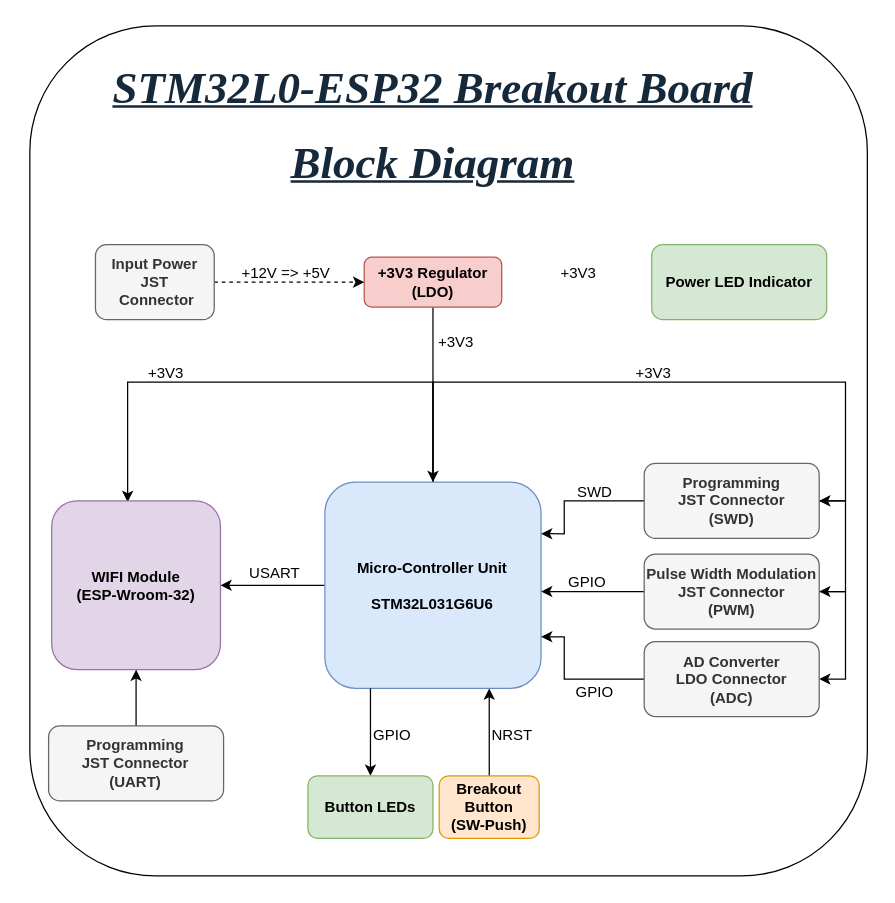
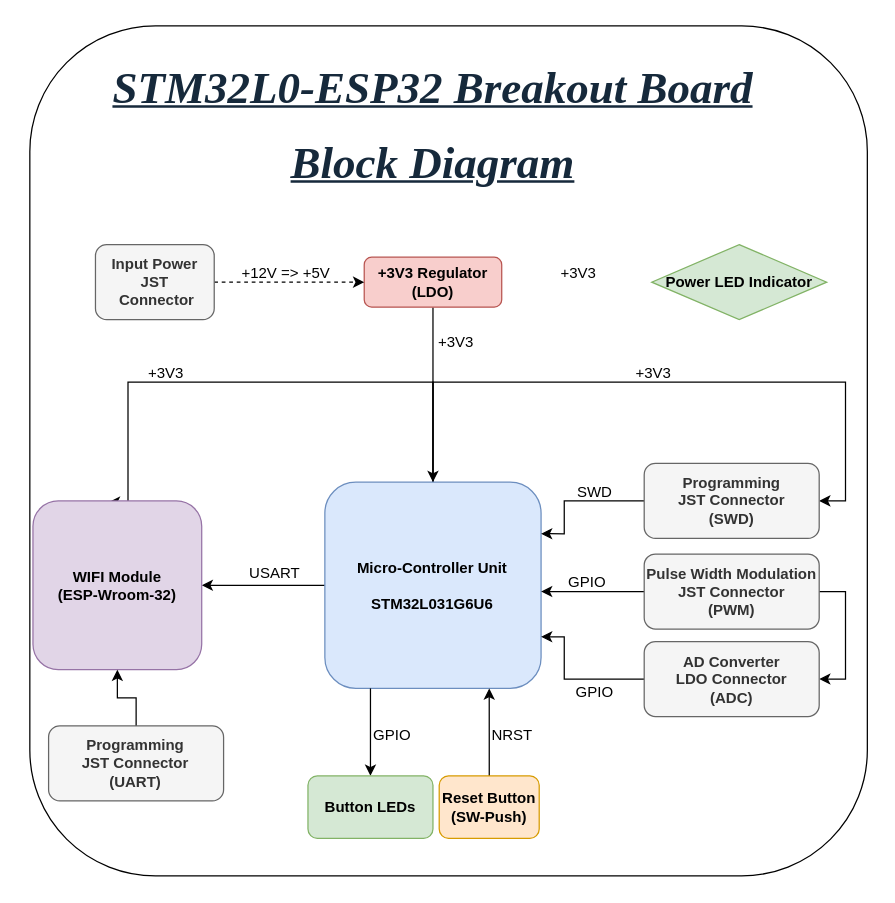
  <mxCell id="0" />
  <mxCell id="1" parent="0" />
  <mxCell id="2" value="" style="rounded=1;labelBackgroundColor=none;html=1;whiteSpace=wrap;fontColor=default;strokeColor=default;" parent="1" vertex="1"><mxGeometry x="23.37" y="20" width="670" height="680" as="geometry" /></mxCell>
  <mxCell id="3" style="edgeStyle=orthogonalEdgeStyle;rounded=0;orthogonalLoop=1;jettySize=auto;html=1;entryX=0.5;entryY=0;entryDx=0;entryDy=0;" edge="1" parent="1" source="4" target="10"><mxGeometry relative="1" as="geometry" /></mxCell>
  <mxCell id="4" value="&lt;b&gt;+3V3 Regulator&lt;br&gt;(LDO)&lt;/b&gt;" style="rounded=1;whiteSpace=wrap;html=1;fillColor=#f8cecc;strokeColor=#b85450;" parent="1" vertex="1"><mxGeometry x="290.88" y="205" width="110" height="40" as="geometry" /></mxCell>
  <mxCell id="5" style="edgeStyle=orthogonalEdgeStyle;rounded=0;orthogonalLoop=1;jettySize=auto;html=1;entryX=0;entryY=0.5;entryDx=0;entryDy=0;dashed=1;" parent="1" source="6" target="4" edge="1"><mxGeometry relative="1" as="geometry" /></mxCell>
  <mxCell id="6" value="&lt;b&gt;Input Power JST&lt;br&gt;&amp;nbsp;Connector&lt;/b&gt;" style="rounded=1;whiteSpace=wrap;html=1;fillColor=#f5f5f5;fontColor=#333333;strokeColor=#666666;" parent="1" vertex="1"><mxGeometry x="75.87" y="195" width="95.01" height="60" as="geometry" /></mxCell>
  <mxCell id="7" style="edgeStyle=orthogonalEdgeStyle;rounded=0;orthogonalLoop=1;jettySize=auto;html=1;entryX=1;entryY=0.5;entryDx=0;entryDy=0;" edge="1" parent="1" source="10" target="19"><mxGeometry relative="1" as="geometry" /></mxCell>
  <mxCell id="8" style="edgeStyle=orthogonalEdgeStyle;rounded=0;orthogonalLoop=1;jettySize=auto;html=1;entryX=0.45;entryY=0.007;entryDx=0;entryDy=0;entryPerimeter=0;exitX=0.5;exitY=0;exitDx=0;exitDy=0;" edge="1" parent="1" source="10" target="19"><mxGeometry relative="1" as="geometry"><Array as="points"><mxPoint x="345.87" y="305" /><mxPoint x="101.87" y="305" /></Array></mxGeometry></mxCell>
  <mxCell id="9" style="edgeStyle=orthogonalEdgeStyle;rounded=0;orthogonalLoop=1;jettySize=auto;html=1;exitX=0.5;exitY=0;exitDx=0;exitDy=0;entryX=1;entryY=0.5;entryDx=0;entryDy=0;" edge="1" parent="1" source="10" target="13"><mxGeometry relative="1" as="geometry"><mxPoint x="675.87" y="400" as="targetPoint" /><Array as="points"><mxPoint x="345.87" y="305" /><mxPoint x="675.87" y="305" /><mxPoint x="675.87" y="400" /></Array></mxGeometry></mxCell>
  <mxCell id="10" value="&lt;b&gt;Micro-Controller Unit&lt;br&gt;&lt;br&gt;STM32L031G6U6&lt;/b&gt;" style="rounded=1;whiteSpace=wrap;html=1;fillColor=#dae8fc;strokeColor=#6c8ebf;" parent="1" vertex="1"><mxGeometry x="259.39" y="385" width="172.97" height="165" as="geometry" /></mxCell>
- <mxCell id="11" style="edgeStyle=orthogonalEdgeStyle;rounded=0;orthogonalLoop=1;jettySize=auto;html=1;entryX=1;entryY=0.5;entryDx=0;entryDy=0;exitX=1;exitY=0.5;exitDx=0;exitDy=0;" edge="1" parent="1" source="13" target="16"><mxGeometry relative="1" as="geometry"><Array as="points"><mxPoint x="675.87" y="400" /><mxPoint x="675.87" y="473" /></Array></mxGeometry></mxCell>
  <mxCell id="12" style="edgeStyle=orthogonalEdgeStyle;rounded=0;orthogonalLoop=1;jettySize=auto;html=1;entryX=1;entryY=0.25;entryDx=0;entryDy=0;" edge="1" parent="1" source="13" target="10"><mxGeometry x="-0.15" y="-18" relative="1" as="geometry"><Array as="points"><mxPoint x="450.87" y="400" /><mxPoint x="450.87" y="426" /></Array><mxPoint as="offset" /></mxGeometry></mxCell>
  <mxCell id="13" value="&lt;b&gt;Programming&lt;br&gt;JST Connector&lt;br&gt;(SWD)&lt;/b&gt;" style="rounded=1;whiteSpace=wrap;html=1;fillColor=#f5f5f5;fontColor=#333333;strokeColor=#666666;" parent="1" vertex="1"><mxGeometry x="514.86" y="370" width="140" height="60" as="geometry" /></mxCell>
  <mxCell id="14" style="edgeStyle=orthogonalEdgeStyle;rounded=0;orthogonalLoop=1;jettySize=auto;html=1;entryX=1;entryY=0.5;entryDx=0;entryDy=0;exitX=1;exitY=0.5;exitDx=0;exitDy=0;" parent="1" source="16" target="18" edge="1"><mxGeometry relative="1" as="geometry"><Array as="points"><mxPoint x="675.87" y="473" /><mxPoint x="675.87" y="543" /></Array></mxGeometry></mxCell>
  <mxCell id="15" style="edgeStyle=orthogonalEdgeStyle;rounded=0;orthogonalLoop=1;jettySize=auto;html=1;entryX=0;entryY=1;entryDx=0;entryDy=0;" edge="1" parent="1" source="16" target="31"><mxGeometry relative="1" as="geometry"><Array as="points"><mxPoint x="494.87" y="473" /><mxPoint x="432.87" y="473" /></Array></mxGeometry></mxCell>
  <mxCell id="16" value="&lt;b&gt;Pulse Width Modulation&lt;br&gt;JST Connector&lt;br&gt;(PWM)&lt;/b&gt;" style="rounded=1;whiteSpace=wrap;html=1;fillColor=#f5f5f5;fontColor=#333333;strokeColor=#666666;" parent="1" vertex="1"><mxGeometry x="514.86" y="442.5" width="140" height="60" as="geometry" /></mxCell>
  <mxCell id="17" style="edgeStyle=orthogonalEdgeStyle;rounded=0;orthogonalLoop=1;jettySize=auto;html=1;entryX=1;entryY=0.75;entryDx=0;entryDy=0;" edge="1" parent="1" source="18" target="10"><mxGeometry x="-0.075" y="18" relative="1" as="geometry"><Array as="points"><mxPoint x="450.87" y="543" /><mxPoint x="450.87" y="509" /></Array><mxPoint as="offset" /></mxGeometry></mxCell>
  <mxCell id="18" value="&lt;b&gt;AD Converter&lt;br&gt;LDO Connector&lt;br&gt;(ADC)&lt;/b&gt;" style="rounded=1;whiteSpace=wrap;html=1;fillColor=#f5f5f5;fontColor=#333333;strokeColor=#666666;" parent="1" vertex="1"><mxGeometry x="514.86" y="512.5" width="140" height="60" as="geometry" /></mxCell>
- <mxCell id="19" value="&lt;b&gt;WIFI Module&lt;br&gt;(ESP-Wroom-32)&lt;/b&gt;" style="rounded=1;whiteSpace=wrap;html=1;fillColor=#e1d5e7;strokeColor=#9673a6;" parent="1" vertex="1"><mxGeometry x="40.87" y="400" width="135" height="135" as="geometry" /></mxCell>
+ <mxCell id="19" value="&lt;b&gt;WIFI Module&lt;br&gt;(ESP-Wroom-32)&lt;/b&gt;" style="rounded=1;whiteSpace=wrap;html=1;fillColor=#e1d5e7;strokeColor=#9673a6;" parent="1" vertex="1"><mxGeometry x="25.87" y="400" width="135" height="135" as="geometry" /></mxCell>
  <mxCell id="20" style="edgeStyle=orthogonalEdgeStyle;rounded=0;orthogonalLoop=1;jettySize=auto;html=1;entryX=0.5;entryY=0;entryDx=0;entryDy=0;" parent="1" target="21" edge="1"><mxGeometry relative="1" as="geometry"><Array as="points"><mxPoint x="295.87" y="550" /></Array><mxPoint x="295.87" y="550" as="sourcePoint" /></mxGeometry></mxCell>
  <mxCell id="21" value="&lt;b&gt;Button LEDs&lt;/b&gt;" style="rounded=1;whiteSpace=wrap;html=1;fillColor=#d5e8d4;strokeColor=#82b366;" parent="1" vertex="1"><mxGeometry x="245.87" y="620" width="100" height="50" as="geometry" /></mxCell>
- <mxCell id="22" value="&lt;b&gt;Power LED Indicator&lt;/b&gt;" style="rounded=1;whiteSpace=wrap;html=1;fillColor=#d5e8d4;strokeColor=#82b366;" parent="1" vertex="1"><mxGeometry x="520.87" y="195" width="140" height="60" as="geometry" /></mxCell>
+ <mxCell id="22" value="&lt;b&gt;Power LED Indicator&lt;/b&gt;" style="rhombus;whiteSpace=wrap;html=1;fillColor=#d5e8d4;strokeColor=#82b366;" parent="1" vertex="1"><mxGeometry x="520.87" y="195" width="140" height="60" as="geometry" /></mxCell>
  <mxCell id="23" style="edgeStyle=orthogonalEdgeStyle;rounded=0;orthogonalLoop=1;jettySize=auto;html=1;" parent="1" source="24" edge="1"><mxGeometry relative="1" as="geometry"><mxPoint x="390.87" y="550" as="targetPoint" /></mxGeometry></mxCell>
- <mxCell id="24" value="&lt;b&gt;Breakout Button&lt;br&gt;(SW-Push)&lt;br&gt;&lt;/b&gt;" style="rounded=1;whiteSpace=wrap;html=1;fillColor=#ffe6cc;strokeColor=#d79b00;" parent="1" vertex="1"><mxGeometry x="350.87" y="620" width="80" height="50" as="geometry" /></mxCell>
+ <mxCell id="24" value="&lt;b&gt;Reset Button&lt;br&gt;(SW-Push)&lt;br&gt;&lt;/b&gt;" style="rounded=1;whiteSpace=wrap;html=1;fillColor=#ffe6cc;strokeColor=#d79b00;" parent="1" vertex="1"><mxGeometry x="350.87" y="620" width="80" height="50" as="geometry" /></mxCell>
  <mxCell id="25" value="+12V =&amp;gt; +5V" style="text;html=1;strokeColor=none;fillColor=none;align=center;verticalAlign=middle;whiteSpace=wrap;rounded=0;labelBackgroundColor=none;" parent="1" vertex="1"><mxGeometry x="190.87" y="210" width="75" height="15" as="geometry" /></mxCell>
  <mxCell id="26" value="+3V3" style="text;html=1;strokeColor=none;fillColor=none;align=center;verticalAlign=middle;whiteSpace=wrap;rounded=0;labelBackgroundColor=none;" parent="1" vertex="1"><mxGeometry x="430.87" y="210" width="62.96" height="15" as="geometry" /></mxCell>
  <mxCell id="27" value="+3V3" style="text;html=1;strokeColor=none;fillColor=none;align=center;verticalAlign=middle;whiteSpace=wrap;rounded=0;labelBackgroundColor=none;" parent="1" vertex="1"><mxGeometry x="332.91" y="265" width="62.96" height="15" as="geometry" /></mxCell>
  <mxCell id="28" value="+3V3" style="text;html=1;strokeColor=none;fillColor=none;align=center;verticalAlign=middle;whiteSpace=wrap;rounded=0;labelBackgroundColor=none;" parent="1" vertex="1"><mxGeometry x="490.87" y="290" width="62.96" height="15" as="geometry" /></mxCell>
  <mxCell id="29" value="+3V3" style="text;html=1;strokeColor=none;fillColor=none;align=center;verticalAlign=middle;whiteSpace=wrap;rounded=0;labelBackgroundColor=none;" parent="1" vertex="1"><mxGeometry x="100.87" y="290" width="62.96" height="15" as="geometry" /></mxCell>
  <mxCell id="30" value="SWD" style="text;html=1;strokeColor=none;fillColor=none;align=center;verticalAlign=middle;whiteSpace=wrap;rounded=0;labelBackgroundColor=none;" parent="1" vertex="1"><mxGeometry x="443.63" y="385" width="62.96" height="15" as="geometry" /></mxCell>
  <mxCell id="31" value="GPIO" style="text;html=1;strokeColor=none;fillColor=none;align=center;verticalAlign=middle;whiteSpace=wrap;rounded=0;labelBackgroundColor=none;" parent="1" vertex="1"><mxGeometry x="432.36" y="457.5" width="75" height="15" as="geometry" /></mxCell>
  <mxCell id="32" value="GPIO" style="text;html=1;strokeColor=none;fillColor=none;align=center;verticalAlign=middle;whiteSpace=wrap;rounded=0;labelBackgroundColor=none;" parent="1" vertex="1"><mxGeometry x="437.61" y="545" width="75" height="15" as="geometry" /></mxCell>
  <mxCell id="33" value="NRST" style="text;html=1;strokeColor=none;fillColor=none;align=center;verticalAlign=middle;whiteSpace=wrap;rounded=0;labelBackgroundColor=none;" parent="1" vertex="1"><mxGeometry x="391.89" y="580" width="35" height="15" as="geometry" /></mxCell>
  <mxCell id="34" value="GPIO" style="text;html=1;strokeColor=none;fillColor=none;align=center;verticalAlign=middle;whiteSpace=wrap;rounded=0;labelBackgroundColor=none;" parent="1" vertex="1"><mxGeometry x="295.87" y="580" width="35" height="15" as="geometry" /></mxCell>
  <mxCell id="35" value="&lt;h1&gt;&lt;b&gt;&lt;i&gt;&lt;u&gt;&lt;font style=&quot;font-size: 36px;&quot;&gt;STM32L0-ESP32 Breakout Board&lt;/font&gt;&lt;/u&gt;&lt;/i&gt;&lt;/b&gt;&lt;/h1&gt;&lt;h1&gt;&lt;b&gt;&lt;i&gt;&lt;u&gt;&lt;font style=&quot;font-size: 36px;&quot;&gt;Block Diagram&lt;/font&gt;&lt;/u&gt;&lt;/i&gt;&lt;/b&gt;&lt;/h1&gt;" style="text;html=1;strokeColor=none;fillColor=none;align=center;verticalAlign=middle;whiteSpace=wrap;rounded=0;labelBackgroundColor=none;fontFamily=Comic Sans MS;fontColor=#16293B;" parent="1" vertex="1"><mxGeometry x="20" y="85" width="651.74" height="30" as="geometry" /></mxCell>
  <mxCell id="36" style="edgeStyle=orthogonalEdgeStyle;rounded=0;orthogonalLoop=1;jettySize=auto;html=1;entryX=0.5;entryY=1;entryDx=0;entryDy=0;" edge="1" parent="1" source="37" target="19"><mxGeometry relative="1" as="geometry" /></mxCell>
  <mxCell id="37" value="&lt;b&gt;Programming&lt;br&gt;JST Connector&lt;br&gt;(UART)&lt;/b&gt;" style="rounded=1;whiteSpace=wrap;html=1;fillColor=#f5f5f5;fontColor=#333333;strokeColor=#666666;" vertex="1" parent="1"><mxGeometry x="38.37" y="580" width="140" height="60" as="geometry" /></mxCell>
  <mxCell id="38" value="USART" style="text;html=1;strokeColor=none;fillColor=none;align=center;verticalAlign=middle;whiteSpace=wrap;rounded=0;labelBackgroundColor=none;" vertex="1" parent="1"><mxGeometry x="187.91" y="450" width="62.96" height="15" as="geometry" /></mxCell>
